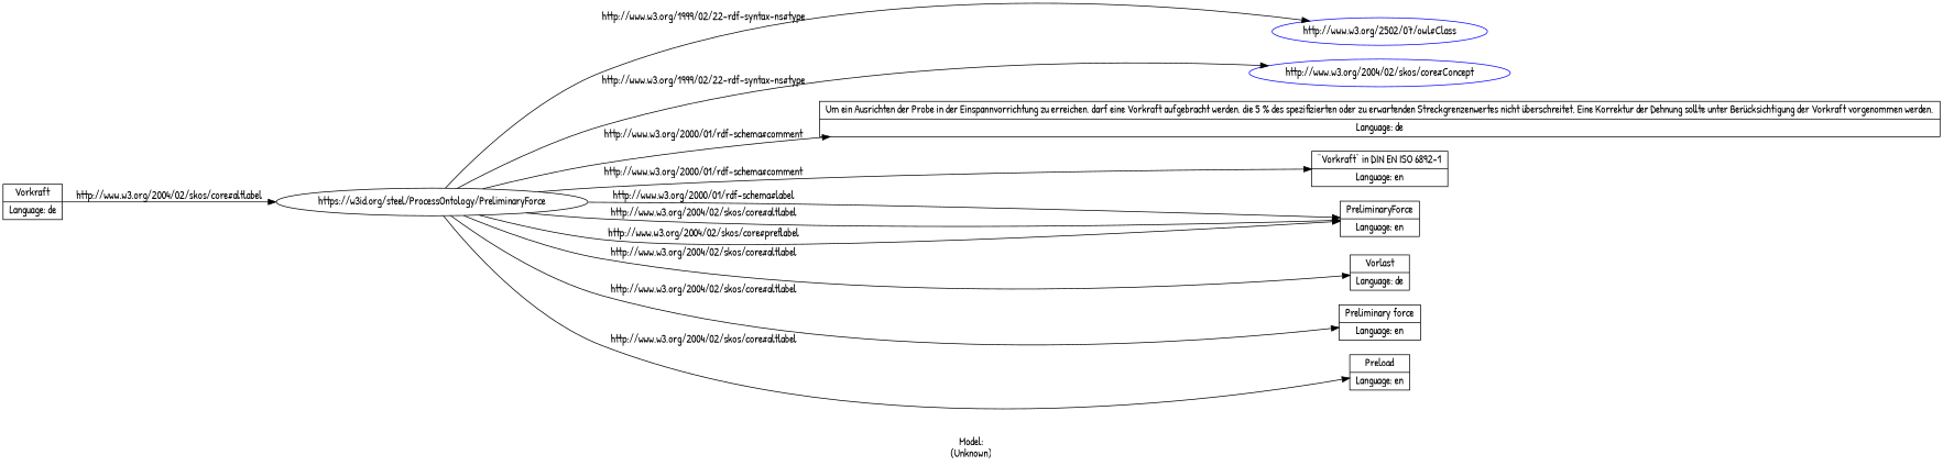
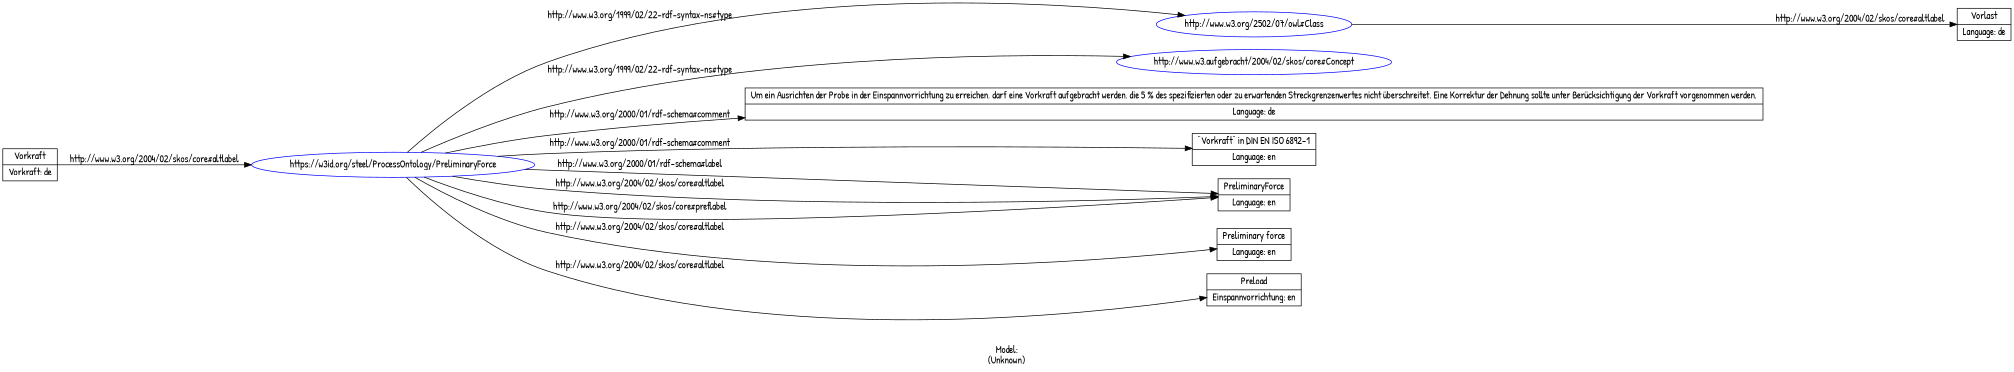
  digraph {
    fontname="Patrick Hand"
    label="\n\nModel:\n(Unknown)"
    rankdir=LR
    node [fontname="Patrick Hand" shape=record]
    edge [fontname="Patrick Hand"]
-   n1 [color=black label="https://w3id.org/steel/ProcessOntology/PreliminaryForce" shape=ellipse]
+   n1 [color=blue label="https://w3id.org/steel/ProcessOntology/PreliminaryForce" shape=ellipse]
    n2 [color=blue label="http://www.w3.org/2502/07/owl#Class" shape=ellipse]
-   n3 [color=blue label="http://www.w3.org/2004/02/skos/core#Concept" shape=ellipse]
+   n3 [color=blue label="http://www.w3.aufgebracht/2004/02/skos/core#Concept" shape=ellipse]
    n4 [label="Um ein Ausrichten der Probe in der Einspannvorrichtung zu erreichen, darf eine Vorkraft aufgebracht werden, die 5 % des spezifizierten oder zu erwartenden Streckgrenzenwertes nicht überschreitet. Eine Korrektur der Dehnung sollte unter Berücksichtigung der Vorkraft vorgenommen werden.|Language: de"]
    n5 [label="\"Vorkraft\" in DIN EN ISO 6892-1|Language: en"]
    n6 [label="PreliminaryForce|Language: en"]
    n7 [label="Vorlast|Language: de"]
    n8 [label="Preliminary force|Language: en"]
-   n9 [label="Preload|Language: en"]
-   n10 [label="Vorkraft|Language: de"]
+   n9 [label="Preload|Einspannvorrichtung: en"]
+   n10 [label="Vorkraft|Vorkraft: de"]
    n1 -> n2 [label="http://www.w3.org/1999/02/22-rdf-syntax-ns#type"]
    n1 -> n3 [label="http://www.w3.org/1999/02/22-rdf-syntax-ns#type"]
    n1 -> n4 [label="http://www.w3.org/2000/01/rdf-schema#comment"]
    n1 -> n5 [label="http://www.w3.org/2000/01/rdf-schema#comment"]
    n1 -> n6 [label="http://www.w3.org/2000/01/rdf-schema#label"]
    n1 -> n6 [label="http://www.w3.org/2004/02/skos/core#altlabel"]
    n1 -> n6 [label="http://www.w3.org/2004/02/skos/core#preflabel"]
-   n1 -> n7 [label="http://www.w3.org/2004/02/skos/core#altlabel"]
+   n2 -> n7 [label="http://www.w3.org/2004/02/skos/core#altlabel"]
    n1 -> n8 [label="http://www.w3.org/2004/02/skos/core#altlabel"]
    n1 -> n9 [label="http://www.w3.org/2004/02/skos/core#altlabel"]
    n10 -> n1 [label="http://www.w3.org/2004/02/skos/core#altlabel"]
  }
